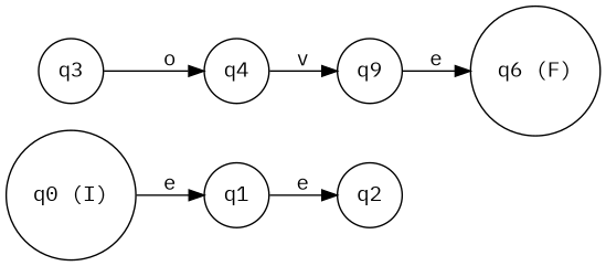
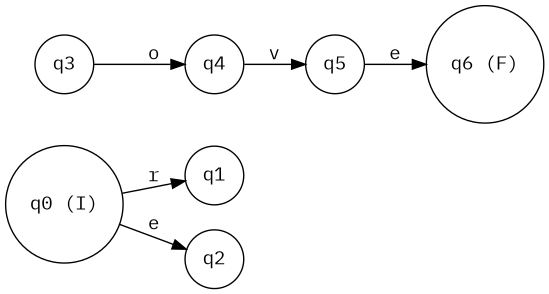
  digraph {
    fontname="IBM Plex Mono"
    rankdir=LR
    node [fontname="IBM Plex Mono" shape=circle]
    edge [fontname="IBM Plex Mono"]
    n1 [label="q0 (I)"]
    n2 [label=q1]
    n3 [label=q2]
    n4 [label=q3]
    n5 [label=q4]
-   n6 [label=q9]
+   n6 [label=q5]
    n7 [label="q6 (F)"]
-   n1 -> n2 [label=e]
-   n2 -> n3 [label=e]
+   n1 -> n2 [label=r]
+   n1 -> n3 [label=e]
    n4 -> n5 [label=o]
    n5 -> n6 [label=v]
    n6 -> n7 [label=e]
  }
